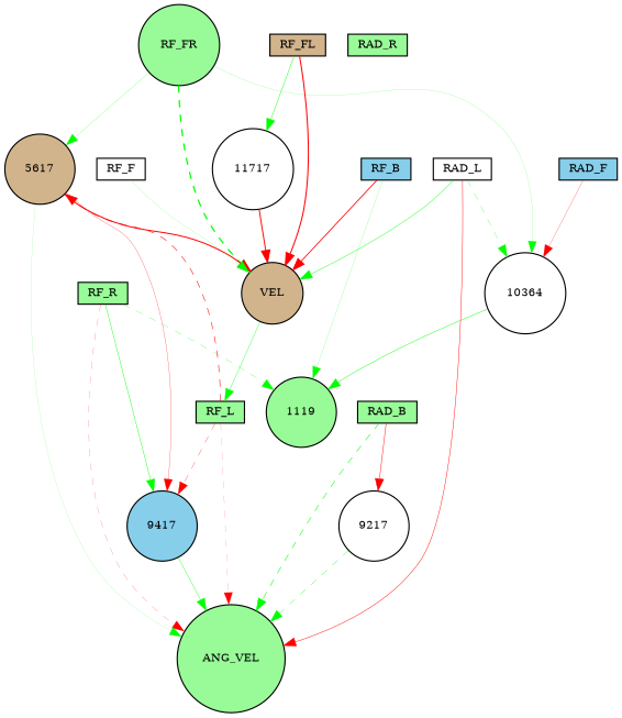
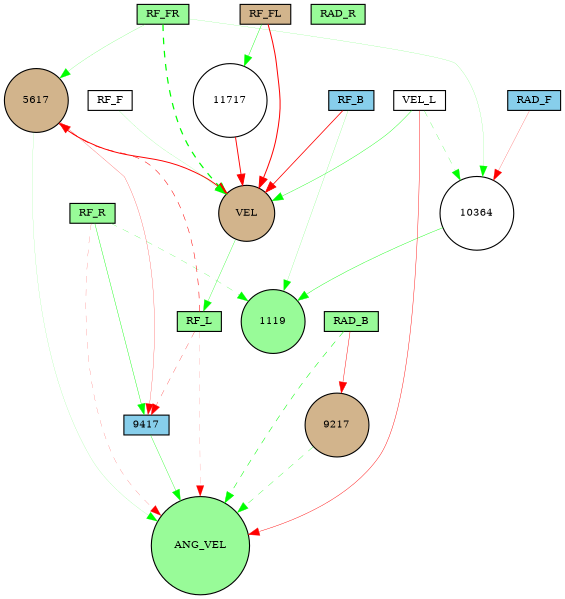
  digraph {
    node [fillcolor=palegreen fontsize=9 shape=box style=filled]
    edge [color=green style=bold]
    RF_R [height=0.2 width=0.2]
    ANG_VEL [height=0.2 shape=circle width=0.2]
-   9417 [fillcolor=skyblue height=0.2 shape=circle width=0.2]
+   9417 [fillcolor=skyblue height=0.2 width=0.2]
    1119 [height=0.2 shape=circle width=0.2]
-   RF_FR [height=0.2 shape=circle width=0.2]
+   RF_FR [height=0.2 width=0.2]
    VEL [fillcolor=tan height=0.2 shape=circle width=0.2]
    5617 [fillcolor=tan height=0.2 shape=circle width=0.2]
    10364 [fillcolor=white height=0.2 shape=circle width=0.2]
    RF_L [height=0.2 width=0.2]
    RF_F [fillcolor=white height=0.2 width=0.2]
    RF_FL [fillcolor=tan height=0.2 width=0.2]
    11717 [fillcolor=white height=0.2 shape=circle width=0.2]
    RF_B [fillcolor=skyblue height=0.2 width=0.2]
    RAD_F [fillcolor=skyblue height=0.2 width=0.2]
-   RAD_L [fillcolor=white height=0.2 width=0.2]
+   RAD_L [fillcolor=white height=0.2 width=0.2 label=VEL_L]
    RAD_B [height=0.2 width=0.2]
-   9217 [fillcolor=white height=0.2 shape=circle width=0.2]
+   9217 [fillcolor=tan height=0.2 shape=circle width=0.2]
    RAD_R [height=0.2 width=0.2]
    RF_R -> ANG_VEL [color=red penwidth=0.14870682159625354 style=dashed]
    RF_R -> 9417 [penwidth=0.36736075342960817 style=solid]
    RF_R -> 1119 [penwidth=0.2048627659091661 style=dashed]
    9417 -> ANG_VEL [penwidth=0.3153272873135702 style=solid]
    RF_FR -> VEL [penwidth=1.1130810385794538 style=dashed]
    RF_FR -> 5617 [penwidth=0.16352736098904186]
    RF_FR -> 10364 [penwidth=0.12330736681048164 style=solid]
    VEL -> RF_L [penwidth=0.29097102151463317]
    5617 -> ANG_VEL [penwidth=0.10033386884469243]
    5617 -> 9417 [color=red penwidth=0.2093852743577901]
    5617 -> VEL [color=red penwidth=0.8793924566043729]
    10364 -> 1119 [penwidth=0.36428293004413914 style=solid]
    RF_L -> ANG_VEL [color=red penwidth=0.11657182804907834 style=dashed]
    RF_L -> 9417 [color=red penwidth=0.24397795037174994 style=dashed]
    RF_L -> 5617 [color=red penwidth=0.46716011180977257 style=dashed]
    RF_F -> VEL [penwidth=0.11116194230162374]
    RF_FL -> VEL [color=red penwidth=0.9008163194073647]
    RF_FL -> 11717 [penwidth=0.3676405694022522]
    11717 -> VEL [color=red penwidth=0.8453697324169395 style=solid]
    RF_B -> 1119 [penwidth=0.1401628948342732]
    RF_B -> VEL [color=red penwidth=0.713800030054892]
    RAD_F -> 10364 [color=red penwidth=0.19278292028576827 style=solid]
    RAD_L -> ANG_VEL [color=red penwidth=0.38646212187943163]
    RAD_L -> VEL [penwidth=0.34620522120692154]
    RAD_L -> 10364 [penwidth=0.21542013410421074 style=dashed]
    RAD_B -> ANG_VEL [penwidth=0.4657369978813597 style=dashed]
    RAD_B -> 9217 [color=red penwidth=0.4006096479146296]
    9217 -> ANG_VEL [penwidth=0.2792063689299166 style=dashed]
  }
